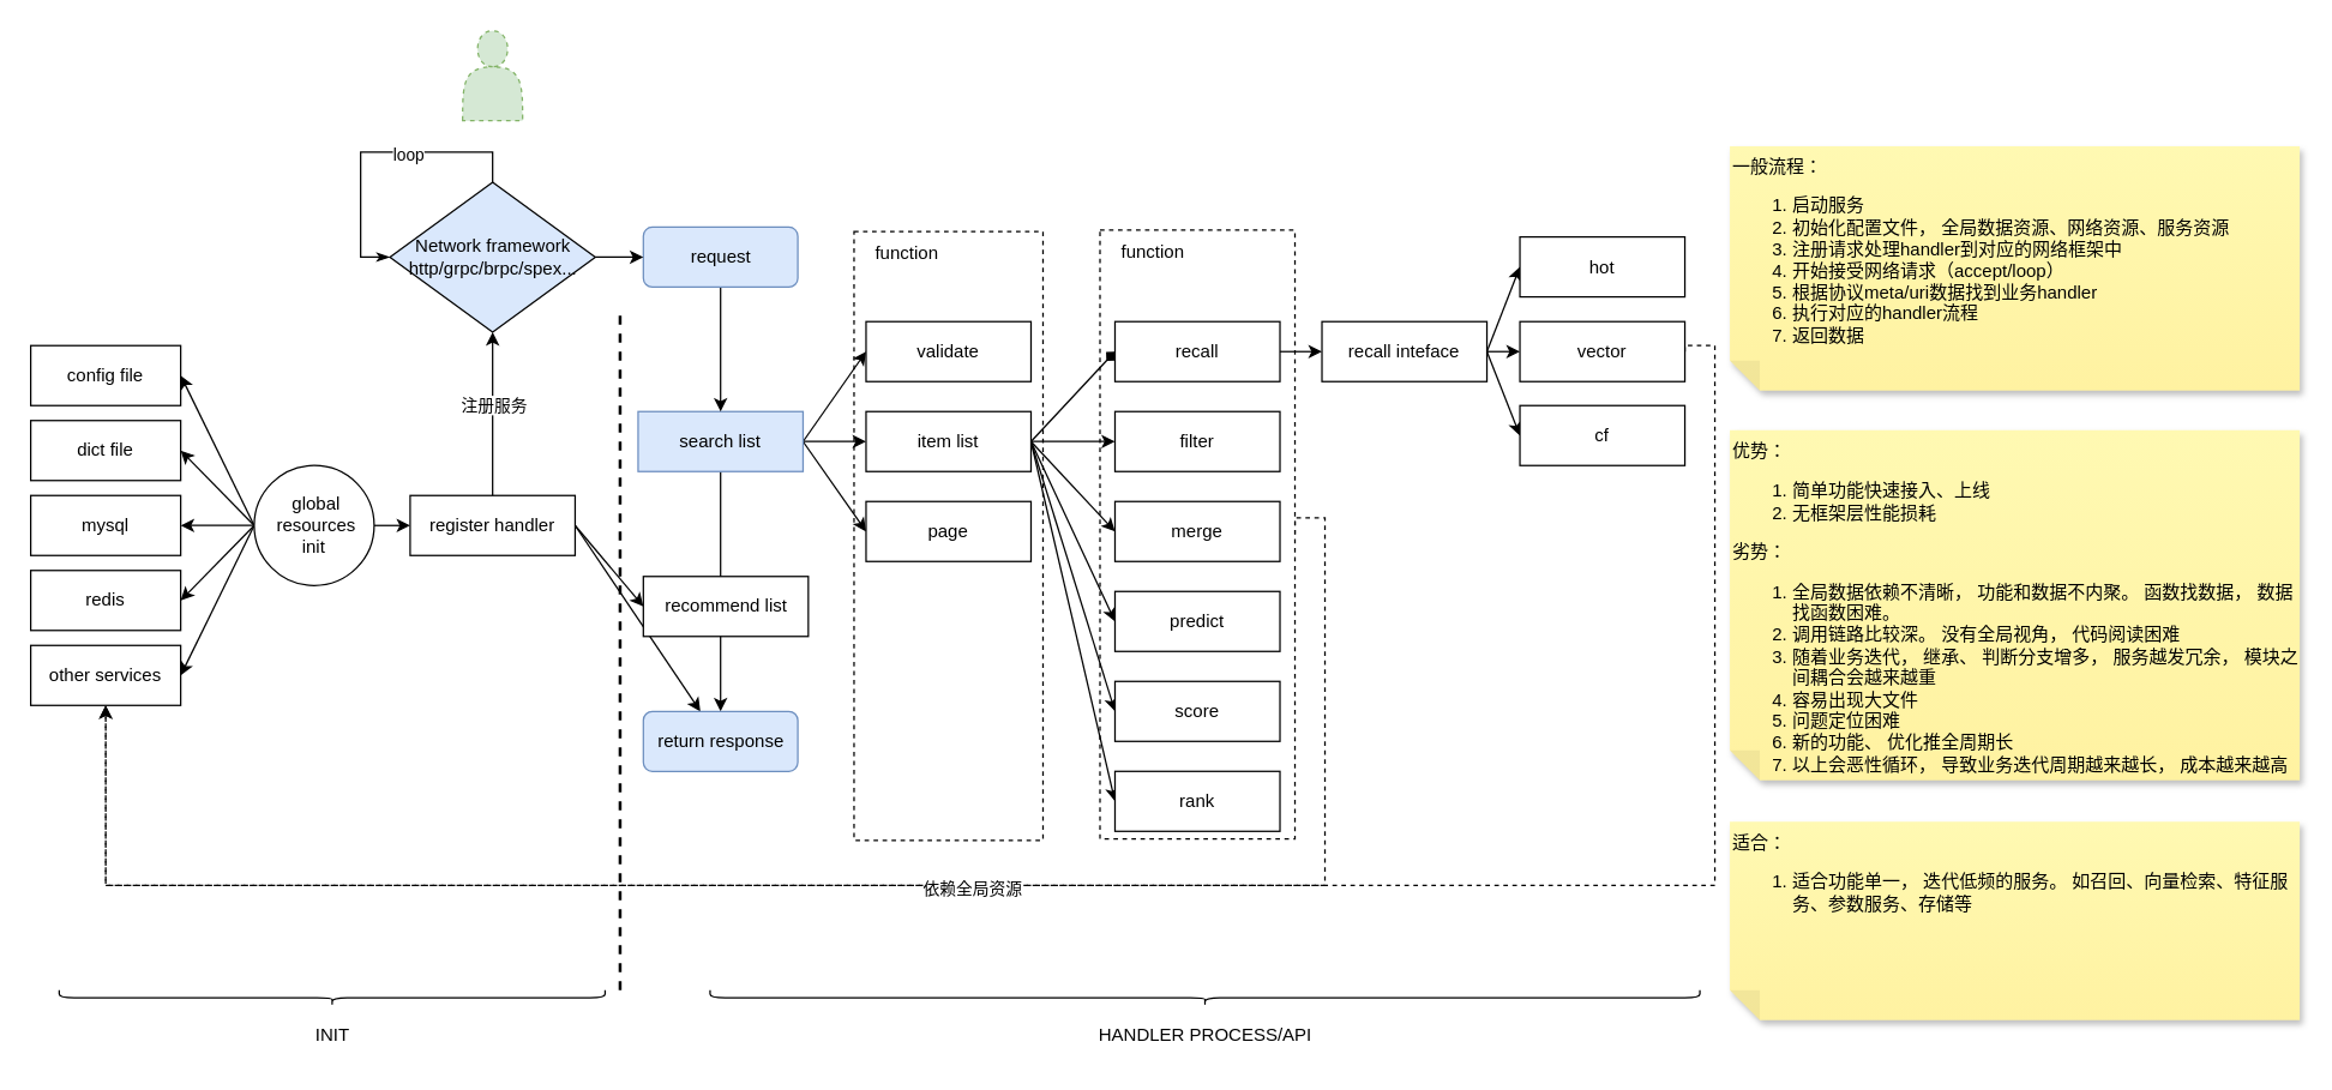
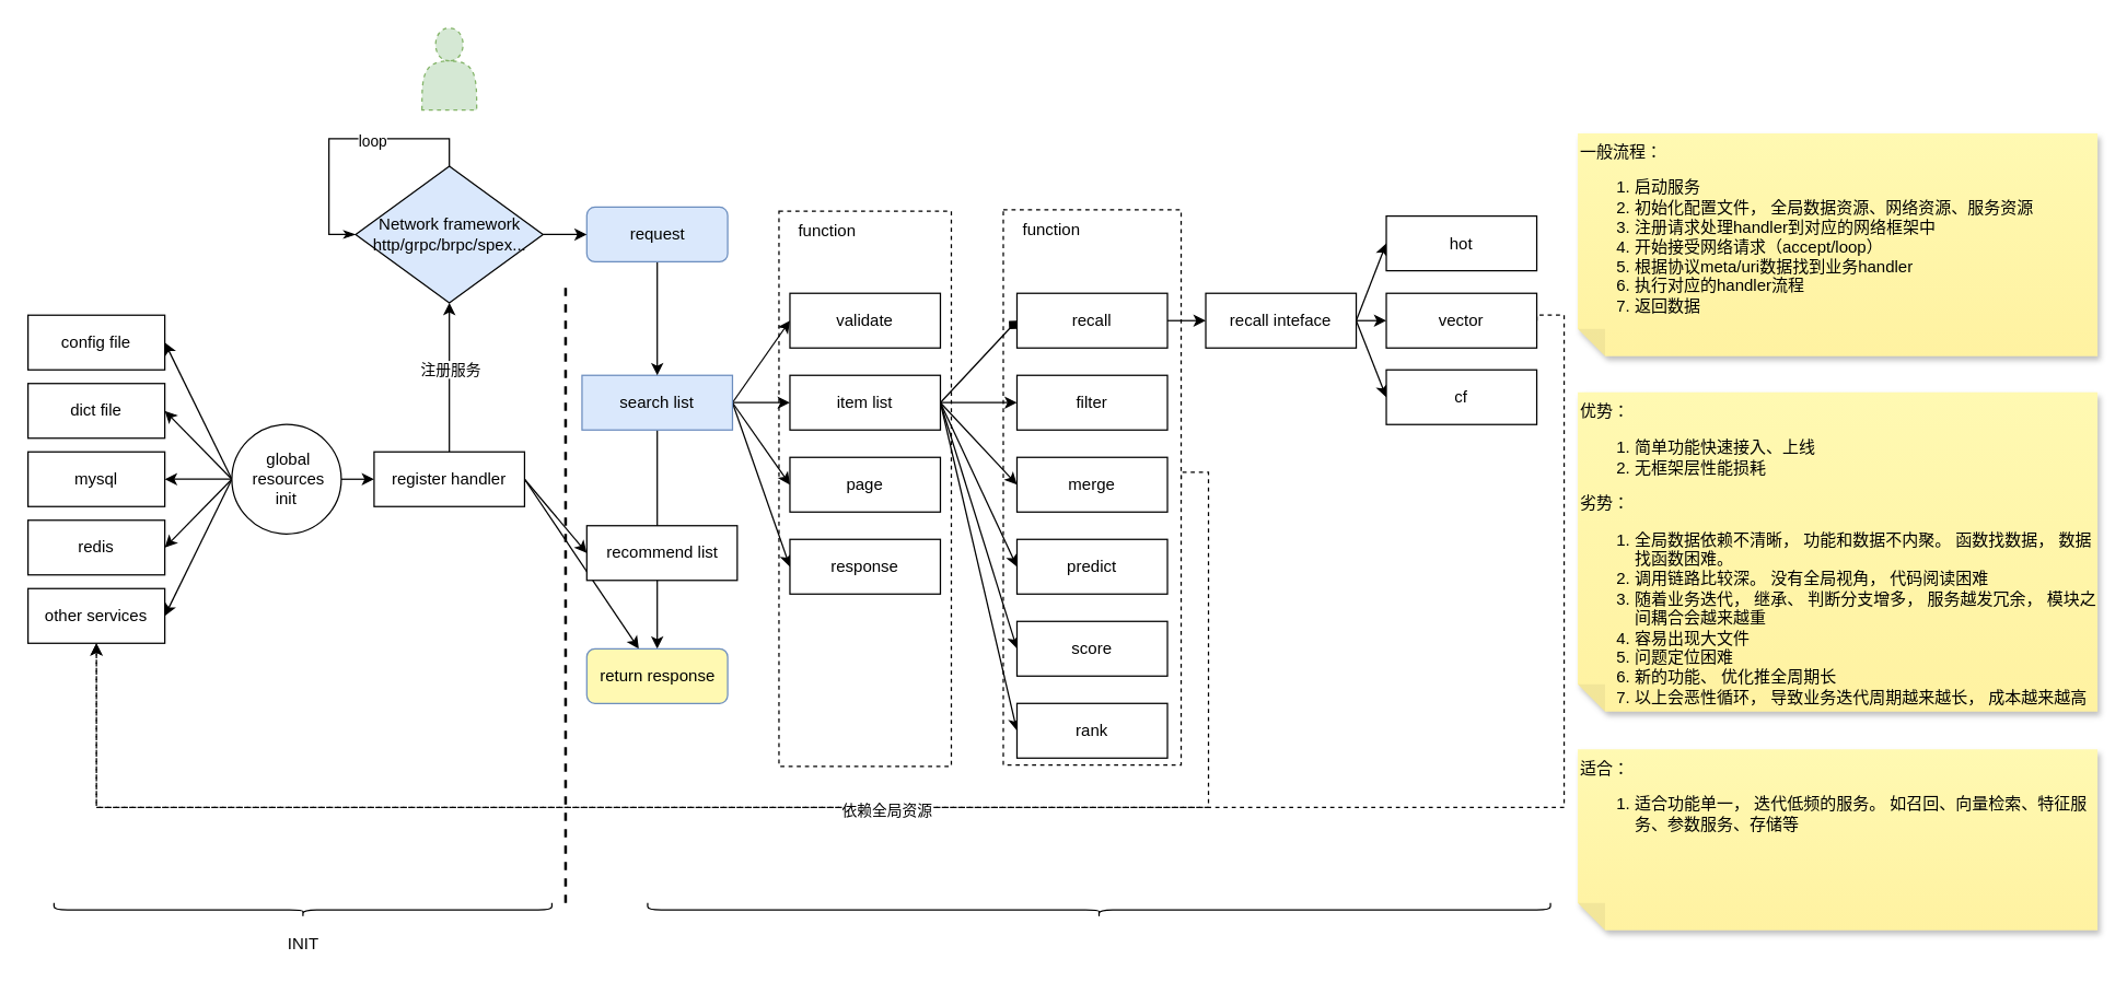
  <mxCell id="0" />
  <mxCell id="1" parent="0" />
  <mxCell id="2" style="edgeStyle=orthogonalEdgeStyle;rounded=0;orthogonalLoop=1;jettySize=auto;html=1;exitX=1;exitY=0.5;exitDx=0;exitDy=0;entryX=0.5;entryY=1;entryDx=0;entryDy=0;dashed=1;" parent="1" source="3" target="16" edge="1"><mxGeometry relative="1" as="geometry"><Array as="points"><mxPoint x="883" y="345" /><mxPoint x="883" y="590" /><mxPoint x="70" y="590" /></Array></mxGeometry></mxCell>
  <mxCell id="3" value="" style="rounded=0;whiteSpace=wrap;html=1;dashed=1;" parent="1" vertex="1"><mxGeometry x="733" y="153" width="130" height="406" as="geometry" /></mxCell>
  <mxCell id="4" value="" style="rounded=0;whiteSpace=wrap;html=1;dashed=1;" parent="1" vertex="1"><mxGeometry x="569" y="154" width="126" height="406" as="geometry" /></mxCell>
  <mxCell id="5" style="rounded=0;orthogonalLoop=1;jettySize=auto;html=1;entryX=1;entryY=0.5;entryDx=0;entryDy=0;exitX=0;exitY=0.5;exitDx=0;exitDy=0;" parent="1" source="11" target="12" edge="1"><mxGeometry relative="1" as="geometry" /></mxCell>
  <mxCell id="6" style="edgeStyle=none;rounded=0;orthogonalLoop=1;jettySize=auto;html=1;exitX=0;exitY=0.5;exitDx=0;exitDy=0;entryX=1;entryY=0.5;entryDx=0;entryDy=0;" parent="1" source="11" target="13" edge="1"><mxGeometry relative="1" as="geometry" /></mxCell>
  <mxCell id="7" style="edgeStyle=none;rounded=0;orthogonalLoop=1;jettySize=auto;html=1;exitX=0;exitY=0.5;exitDx=0;exitDy=0;entryX=1;entryY=0.5;entryDx=0;entryDy=0;" parent="1" source="11" target="14" edge="1"><mxGeometry relative="1" as="geometry" /></mxCell>
  <mxCell id="8" style="edgeStyle=none;rounded=0;orthogonalLoop=1;jettySize=auto;html=1;exitX=0;exitY=0.5;exitDx=0;exitDy=0;entryX=1;entryY=0.5;entryDx=0;entryDy=0;" parent="1" source="11" target="15" edge="1"><mxGeometry relative="1" as="geometry" /></mxCell>
  <mxCell id="9" style="edgeStyle=none;rounded=0;orthogonalLoop=1;jettySize=auto;html=1;exitX=0;exitY=0.5;exitDx=0;exitDy=0;entryX=1;entryY=0.5;entryDx=0;entryDy=0;" parent="1" source="11" target="16" edge="1"><mxGeometry relative="1" as="geometry" /></mxCell>
  <mxCell id="10" style="edgeStyle=none;rounded=0;orthogonalLoop=1;jettySize=auto;html=1;exitX=1;exitY=0.5;exitDx=0;exitDy=0;entryX=0;entryY=0.5;entryDx=0;entryDy=0;" parent="1" source="11" target="21" edge="1"><mxGeometry relative="1" as="geometry" /></mxCell>
  <mxCell id="11" value="&amp;nbsp;global&lt;br&gt;&amp;nbsp;&lt;span style=&quot;background-color: initial;&quot;&gt;resources&lt;/span&gt;&lt;div&gt;init&lt;/div&gt;" style="ellipse;whiteSpace=wrap;html=1;aspect=fixed;" parent="1" vertex="1"><mxGeometry x="169" y="310" width="80" height="80" as="geometry" /></mxCell>
  <mxCell id="12" value="config file" style="rounded=0;whiteSpace=wrap;html=1;" parent="1" vertex="1"><mxGeometry x="20" y="230" width="100" height="40" as="geometry" /></mxCell>
  <mxCell id="13" value="dict file" style="rounded=0;whiteSpace=wrap;html=1;" parent="1" vertex="1"><mxGeometry x="20" y="280" width="100" height="40" as="geometry" /></mxCell>
  <mxCell id="14" value="mysql" style="rounded=0;whiteSpace=wrap;html=1;" parent="1" vertex="1"><mxGeometry x="20" y="330" width="100" height="40" as="geometry" /></mxCell>
  <mxCell id="15" value="redis" style="rounded=0;whiteSpace=wrap;html=1;" parent="1" vertex="1"><mxGeometry x="20" y="380" width="100" height="40" as="geometry" /></mxCell>
  <mxCell id="16" value="other services" style="rounded=0;whiteSpace=wrap;html=1;" parent="1" vertex="1"><mxGeometry x="20" y="430" width="100" height="40" as="geometry" /></mxCell>
  <mxCell id="17" style="edgeStyle=none;rounded=0;orthogonalLoop=1;jettySize=auto;html=1;exitX=1;exitY=0.5;exitDx=0;exitDy=0;" parent="1" source="21" target="58" edge="1"><mxGeometry relative="1" as="geometry" /></mxCell>
  <mxCell id="18" style="edgeStyle=none;rounded=0;orthogonalLoop=1;jettySize=auto;html=1;exitX=1;exitY=0.5;exitDx=0;exitDy=0;entryX=0;entryY=0.5;entryDx=0;entryDy=0;" parent="1" source="21" target="28" edge="1"><mxGeometry relative="1" as="geometry" /></mxCell>
  <mxCell id="19" style="edgeStyle=orthogonalEdgeStyle;rounded=0;orthogonalLoop=1;jettySize=auto;html=1;exitX=0.5;exitY=0;exitDx=0;exitDy=0;entryX=0.5;entryY=1;entryDx=0;entryDy=0;" parent="1" source="21" target="69" edge="1"><mxGeometry relative="1" as="geometry" /></mxCell>
  <mxCell id="20" value="注册服务" style="edgeLabel;html=1;align=center;verticalAlign=middle;resizable=0;points=[];" parent="19" vertex="1" connectable="0"><mxGeometry x="0.115" relative="1" as="geometry"><mxPoint as="offset" /></mxGeometry></mxCell>
  <mxCell id="21" value="register handler" style="rounded=0;whiteSpace=wrap;html=1;" parent="1" vertex="1"><mxGeometry x="273" y="330" width="110" height="40" as="geometry" /></mxCell>
  <mxCell id="22" style="edgeStyle=none;rounded=0;orthogonalLoop=1;jettySize=auto;html=1;exitX=1;exitY=0.5;exitDx=0;exitDy=0;entryX=0;entryY=0.5;entryDx=0;entryDy=0;" parent="1" source="27" target="29" edge="1"><mxGeometry relative="1" as="geometry" /></mxCell>
  <mxCell id="23" style="edgeStyle=none;rounded=0;orthogonalLoop=1;jettySize=auto;html=1;exitX=1;exitY=0.5;exitDx=0;exitDy=0;entryX=0;entryY=0.5;entryDx=0;entryDy=0;" parent="1" source="27" target="36" edge="1"><mxGeometry relative="1" as="geometry" /></mxCell>
  <mxCell id="24" style="edgeStyle=none;rounded=0;orthogonalLoop=1;jettySize=auto;html=1;exitX=1;exitY=0.5;exitDx=0;exitDy=0;entryX=0;entryY=0.5;entryDx=0;entryDy=0;" parent="1" source="27" target="37" edge="1"><mxGeometry relative="1" as="geometry" /></mxCell>
+ <mxCell id="25" style="edgeStyle=none;rounded=0;orthogonalLoop=1;jettySize=auto;html=1;exitX=1;exitY=0.5;exitDx=0;exitDy=0;entryX=0;entryY=0.5;entryDx=0;entryDy=0;" parent="1" source="27" target="38" edge="1"><mxGeometry relative="1" as="geometry" /></mxCell>
  <mxCell id="26" style="edgeStyle=none;rounded=0;orthogonalLoop=1;jettySize=auto;html=1;exitX=0.5;exitY=1;exitDx=0;exitDy=0;" parent="1" source="27" target="58" edge="1"><mxGeometry relative="1" as="geometry" /></mxCell>
  <mxCell id="27" value="search list" style="rounded=0;whiteSpace=wrap;html=1;fillColor=#dae8fc;strokeColor=#6c8ebf;" parent="1" vertex="1"><mxGeometry x="425" y="274" width="110" height="40" as="geometry" /></mxCell>
  <mxCell id="28" value="recommend list" style="rounded=0;whiteSpace=wrap;html=1;" parent="1" vertex="1"><mxGeometry x="428.5" y="384" width="110" height="40" as="geometry" /></mxCell>
  <mxCell id="29" value="validate" style="rounded=0;whiteSpace=wrap;html=1;" parent="1" vertex="1"><mxGeometry x="577" y="214" width="110" height="40" as="geometry" /></mxCell>
  <mxCell id="30" style="edgeStyle=none;rounded=0;orthogonalLoop=1;jettySize=auto;html=1;exitX=1;exitY=0.5;exitDx=0;exitDy=0;entryX=0;entryY=0.5;entryDx=0;entryDy=0;endArrow=diamond;" parent="1" source="36" target="40" edge="1"><mxGeometry relative="1" as="geometry" /></mxCell>
  <mxCell id="31" style="edgeStyle=none;rounded=0;orthogonalLoop=1;jettySize=auto;html=1;exitX=1;exitY=0.5;exitDx=0;exitDy=0;entryX=0;entryY=0.5;entryDx=0;entryDy=0;" parent="1" source="36" target="41" edge="1"><mxGeometry relative="1" as="geometry" /></mxCell>
  <mxCell id="32" style="edgeStyle=none;rounded=0;orthogonalLoop=1;jettySize=auto;html=1;exitX=1;exitY=0.5;exitDx=0;exitDy=0;entryX=0;entryY=0.5;entryDx=0;entryDy=0;" parent="1" source="36" target="42" edge="1"><mxGeometry relative="1" as="geometry" /></mxCell>
  <mxCell id="33" style="edgeStyle=none;rounded=0;orthogonalLoop=1;jettySize=auto;html=1;exitX=1;exitY=0.5;exitDx=0;exitDy=0;entryX=0;entryY=0.5;entryDx=0;entryDy=0;" parent="1" source="36" target="43" edge="1"><mxGeometry relative="1" as="geometry" /></mxCell>
  <mxCell id="34" style="edgeStyle=none;rounded=0;orthogonalLoop=1;jettySize=auto;html=1;exitX=1;exitY=0.5;exitDx=0;exitDy=0;entryX=0;entryY=0.5;entryDx=0;entryDy=0;" parent="1" source="36" target="44" edge="1"><mxGeometry relative="1" as="geometry" /></mxCell>
  <mxCell id="35" style="edgeStyle=none;rounded=0;orthogonalLoop=1;jettySize=auto;html=1;exitX=1;exitY=0.5;exitDx=0;exitDy=0;entryX=0;entryY=0.5;entryDx=0;entryDy=0;" parent="1" source="36" target="45" edge="1"><mxGeometry relative="1" as="geometry" /></mxCell>
  <mxCell id="36" value="item list" style="rounded=0;whiteSpace=wrap;html=1;" parent="1" vertex="1"><mxGeometry x="577" y="274" width="110" height="40" as="geometry" /></mxCell>
  <mxCell id="37" value="page" style="rounded=0;whiteSpace=wrap;html=1;" parent="1" vertex="1"><mxGeometry x="577" y="334" width="110" height="40" as="geometry" /></mxCell>
+ <mxCell id="38" value="response" style="rounded=0;whiteSpace=wrap;html=1;" parent="1" vertex="1"><mxGeometry x="577" y="394" width="110" height="40" as="geometry" /></mxCell>
  <mxCell id="39" style="edgeStyle=none;rounded=0;orthogonalLoop=1;jettySize=auto;html=1;exitX=1;exitY=0.5;exitDx=0;exitDy=0;entryX=0;entryY=0.5;entryDx=0;entryDy=0;" parent="1" source="40" target="49" edge="1"><mxGeometry relative="1" as="geometry" /></mxCell>
  <mxCell id="40" value="recall" style="rounded=0;whiteSpace=wrap;html=1;" parent="1" vertex="1"><mxGeometry x="743" y="214" width="110" height="40" as="geometry" /></mxCell>
  <mxCell id="41" value="filter" style="rounded=0;whiteSpace=wrap;html=1;" parent="1" vertex="1"><mxGeometry x="743" y="274" width="110" height="40" as="geometry" /></mxCell>
  <mxCell id="42" value="merge" style="rounded=0;whiteSpace=wrap;html=1;" parent="1" vertex="1"><mxGeometry x="743" y="334" width="110" height="40" as="geometry" /></mxCell>
  <mxCell id="43" value="predict" style="rounded=0;whiteSpace=wrap;html=1;" parent="1" vertex="1"><mxGeometry x="743" y="394" width="110" height="40" as="geometry" /></mxCell>
  <mxCell id="44" value="score" style="rounded=0;whiteSpace=wrap;html=1;" parent="1" vertex="1"><mxGeometry x="743" y="454" width="110" height="40" as="geometry" /></mxCell>
  <mxCell id="45" value="rank" style="rounded=0;whiteSpace=wrap;html=1;" parent="1" vertex="1"><mxGeometry x="743" y="514" width="110" height="40" as="geometry" /></mxCell>
  <mxCell id="46" style="edgeStyle=none;rounded=0;orthogonalLoop=1;jettySize=auto;html=1;exitX=1;exitY=0.5;exitDx=0;exitDy=0;entryX=0;entryY=0.5;entryDx=0;entryDy=0;" parent="1" source="49" target="50" edge="1"><mxGeometry relative="1" as="geometry" /></mxCell>
  <mxCell id="47" style="edgeStyle=none;rounded=0;orthogonalLoop=1;jettySize=auto;html=1;exitX=1;exitY=0.5;exitDx=0;exitDy=0;entryX=0;entryY=0.5;entryDx=0;entryDy=0;" parent="1" source="49" target="53" edge="1"><mxGeometry relative="1" as="geometry" /></mxCell>
  <mxCell id="48" style="edgeStyle=none;rounded=0;orthogonalLoop=1;jettySize=auto;html=1;exitX=1;exitY=0.5;exitDx=0;exitDy=0;entryX=0;entryY=0.5;entryDx=0;entryDy=0;" parent="1" source="49" target="54" edge="1"><mxGeometry relative="1" as="geometry" /></mxCell>
  <mxCell id="49" value="recall inteface" style="rounded=0;whiteSpace=wrap;html=1;dashed=0;" parent="1" vertex="1"><mxGeometry x="881" y="214" width="110" height="40" as="geometry" /></mxCell>
  <mxCell id="50" value="hot" style="rounded=0;whiteSpace=wrap;html=1;" parent="1" vertex="1"><mxGeometry x="1013" y="157.5" width="110" height="40" as="geometry" /></mxCell>
  <mxCell id="51" style="edgeStyle=orthogonalEdgeStyle;rounded=0;orthogonalLoop=1;jettySize=auto;html=1;exitX=1;exitY=0.5;exitDx=0;exitDy=0;entryX=0.5;entryY=1;entryDx=0;entryDy=0;dashed=1;" parent="1" source="53" target="16" edge="1"><mxGeometry relative="1" as="geometry"><Array as="points"><mxPoint x="1123" y="230" /><mxPoint x="1143" y="230" /><mxPoint x="1143" y="590" /><mxPoint x="70" y="590" /></Array></mxGeometry></mxCell>
  <mxCell id="52" value="依赖全局资源" style="edgeLabel;html=1;align=center;verticalAlign=middle;resizable=0;points=[];" parent="51" vertex="1" connectable="0"><mxGeometry x="0.116" y="2" relative="1" as="geometry"><mxPoint as="offset" /></mxGeometry></mxCell>
  <mxCell id="53" value="vector" style="rounded=0;whiteSpace=wrap;html=1;" parent="1" vertex="1"><mxGeometry x="1013" y="214" width="110" height="40" as="geometry" /></mxCell>
  <mxCell id="54" value="cf" style="rounded=0;whiteSpace=wrap;html=1;" parent="1" vertex="1"><mxGeometry x="1013" y="270" width="110" height="40" as="geometry" /></mxCell>
  <mxCell id="55" value="" style="shape=actor;whiteSpace=wrap;html=1;dashed=1;fillColor=#d5e8d4;strokeColor=#82b366;" parent="1" vertex="1"><mxGeometry x="308" y="20" width="40" height="60" as="geometry" /></mxCell>
  <mxCell id="56" style="edgeStyle=none;rounded=0;orthogonalLoop=1;jettySize=auto;html=1;exitX=0.5;exitY=1;exitDx=0;exitDy=0;entryX=0.5;entryY=0;entryDx=0;entryDy=0;" parent="1" source="57" target="27" edge="1"><mxGeometry relative="1" as="geometry" /></mxCell>
  <mxCell id="57" value="request" style="rounded=1;whiteSpace=wrap;html=1;fillColor=#dae8fc;strokeColor=#6c8ebf;" parent="1" vertex="1"><mxGeometry x="428.5" y="151" width="103" height="40" as="geometry" /></mxCell>
- <mxCell id="58" value="return response" style="rounded=1;whiteSpace=wrap;html=1;fillColor=#dae8fc;strokeColor=#6c8ebf;" parent="1" vertex="1"><mxGeometry x="428.5" y="474" width="103" height="40" as="geometry" /></mxCell>
+ <mxCell id="58" value="return response" style="rounded=1;whiteSpace=wrap;html=1;fillColor=#fff9b2;strokeColor=#6c8ebf;" parent="1" vertex="1"><mxGeometry x="428.5" y="474" width="103" height="40" as="geometry" /></mxCell>
  <mxCell id="59" value="function" style="text;html=1;resizable=0;autosize=1;align=center;verticalAlign=middle;points=[];fillColor=none;strokeColor=none;rounded=0;dashed=1;" parent="1" vertex="1"><mxGeometry x="569" y="154" width="70" height="30" as="geometry" /></mxCell>
  <mxCell id="60" value="function" style="text;html=1;resizable=0;autosize=1;align=center;verticalAlign=middle;points=[];fillColor=none;strokeColor=none;rounded=0;dashed=1;" parent="1" vertex="1"><mxGeometry x="733" y="153" width="70" height="30" as="geometry" /></mxCell>
  <mxCell id="61" style="edgeStyle=orthogonalEdgeStyle;rounded=0;orthogonalLoop=1;jettySize=auto;html=1;exitX=1;exitY=0.5;exitDx=0;exitDy=0;entryX=0;entryY=0.5;entryDx=0;entryDy=0;" parent="1" source="69" target="57" edge="1"><mxGeometry relative="1" as="geometry" /></mxCell>
  <mxCell id="62" value="" style="shape=curlyBracket;whiteSpace=wrap;html=1;rounded=1;flipH=1;direction=north;" parent="1" vertex="1"><mxGeometry x="39" y="660" width="364" height="10" as="geometry" /></mxCell>
  <mxCell id="63" value="" style="edgeStyle=none;orthogonalLoop=1;jettySize=auto;html=1;rounded=0;dashed=1;endArrow=none;endFill=0;strokeWidth=2;" parent="1" edge="1"><mxGeometry width="80" relative="1" as="geometry"><mxPoint x="413" y="210" as="sourcePoint" /><mxPoint x="413" y="660" as="targetPoint" /><Array as="points" /></mxGeometry></mxCell>
  <mxCell id="64" value="INIT" style="text;html=1;resizable=0;autosize=1;align=center;verticalAlign=middle;points=[];fillColor=none;strokeColor=none;rounded=0;" parent="1" vertex="1"><mxGeometry x="196" y="675" width="50" height="30" as="geometry" /></mxCell>
  <mxCell id="65" value="" style="shape=curlyBracket;whiteSpace=wrap;html=1;rounded=1;flipH=1;direction=north;" parent="1" vertex="1"><mxGeometry x="473" y="660" width="660" height="10" as="geometry" /></mxCell>
- <mxCell id="66" value="HANDLER PROCESS/API" style="text;html=1;resizable=0;autosize=1;align=center;verticalAlign=middle;points=[];fillColor=none;strokeColor=none;rounded=0;" parent="1" vertex="1"><mxGeometry x="718" y="675" width="170" height="30" as="geometry" /></mxCell>
  <mxCell id="67" value="一般流程：&lt;br&gt;&lt;ol&gt;&lt;li&gt;启动服务&lt;/li&gt;&lt;li&gt;初始化配置文件， 全局数据资源、网络资源、服务资源&lt;/li&gt;&lt;li&gt;注册请求处理handler到对应的网络框架中&lt;/li&gt;&lt;li&gt;开始接受网络请求（accept/loop）&lt;/li&gt;&lt;li&gt;根据协议meta/uri数据找到业务handler&lt;/li&gt;&lt;li&gt;执行对应的handler流程&lt;/li&gt;&lt;li&gt;返回数据&lt;/li&gt;&lt;/ol&gt;" style="shape=note;whiteSpace=wrap;html=1;backgroundOutline=1;fontColor=#000000;darkOpacity=0.05;fillColor=#FFF9B2;strokeColor=none;fillStyle=solid;direction=west;gradientDirection=north;gradientColor=#FFF2A1;shadow=1;size=20;pointerEvents=1;align=left;verticalAlign=top;" parent="1" vertex="1"><mxGeometry x="1153" y="97" width="380" height="163" as="geometry" /></mxCell>
  <mxCell id="68" value="优势：&lt;br&gt;&lt;ol&gt;&lt;li&gt;简单功能快速接入、上线&lt;/li&gt;&lt;li&gt;无框架层性能损耗&lt;/li&gt;&lt;/ol&gt;&lt;div&gt;劣势：&lt;/div&gt;&lt;ol&gt;&lt;li&gt;全局数据依赖不清晰， 功能和数据不内聚。 函数找数据， 数据找函数困难。&lt;/li&gt;&lt;li&gt;调用链路比较深。 没有全局视角， 代码阅读困难&lt;/li&gt;&lt;li&gt;随着业务迭代， 继承、 判断分支增多， 服务越发冗余， 模块之间耦合会越来越重&lt;/li&gt;&lt;li&gt;容易出现大文件&lt;/li&gt;&lt;li&gt;问题定位困难&lt;/li&gt;&lt;li&gt;新的功能、 优化推全周期长&lt;/li&gt;&lt;li&gt;以上会恶性循环， 导致业务迭代周期越来越长， 成本越来越高&lt;/li&gt;&lt;/ol&gt;" style="shape=note;whiteSpace=wrap;html=1;backgroundOutline=1;fontColor=#000000;darkOpacity=0.05;fillColor=#FFF9B2;strokeColor=none;fillStyle=solid;direction=west;gradientDirection=north;gradientColor=#FFF2A1;shadow=1;size=20;pointerEvents=1;align=left;verticalAlign=top;" parent="1" vertex="1"><mxGeometry x="1153" y="286.5" width="380" height="233.5" as="geometry" /></mxCell>
  <mxCell id="69" value="&lt;div&gt;Network framework&lt;/div&gt;&lt;div&gt;http/grpc/brpc/spex...&lt;/div&gt;" style="rhombus;whiteSpace=wrap;html=1;fillColor=#DAE8FC;" parent="1" vertex="1"><mxGeometry x="259.5" y="121" width="137" height="100" as="geometry" /></mxCell>
  <mxCell id="70" style="edgeStyle=orthogonalEdgeStyle;rounded=0;orthogonalLoop=1;jettySize=auto;html=1;exitX=0.5;exitY=0;exitDx=0;exitDy=0;entryX=0;entryY=0.5;entryDx=0;entryDy=0;endArrow=classicThin;endFill=1;strokeWidth=1;" parent="1" source="69" target="69" edge="1"><mxGeometry relative="1" as="geometry"><Array as="points"><mxPoint x="328" y="101" /><mxPoint x="240" y="101" /><mxPoint x="240" y="171" /></Array></mxGeometry></mxCell>
  <mxCell id="71" value="loop" style="edgeLabel;html=1;align=center;verticalAlign=middle;resizable=0;points=[];" parent="70" vertex="1" connectable="0"><mxGeometry x="-0.22" y="1" relative="1" as="geometry"><mxPoint as="offset" /></mxGeometry></mxCell>
  <mxCell id="72" value="适合：&lt;br&gt;&lt;ol&gt;&lt;li&gt;适合功能单一， 迭代低频的服务。 如召回、向量检索、特征服务、参数服务、存储等&lt;/li&gt;&lt;/ol&gt;" style="shape=note;whiteSpace=wrap;html=1;backgroundOutline=1;fontColor=#000000;darkOpacity=0.05;fillColor=#FFF9B2;strokeColor=none;fillStyle=solid;direction=west;gradientDirection=north;gradientColor=#FFF2A1;shadow=1;size=20;pointerEvents=1;align=left;verticalAlign=top;" parent="1" vertex="1"><mxGeometry x="1153" y="547.5" width="380" height="132.5" as="geometry" /></mxCell>
